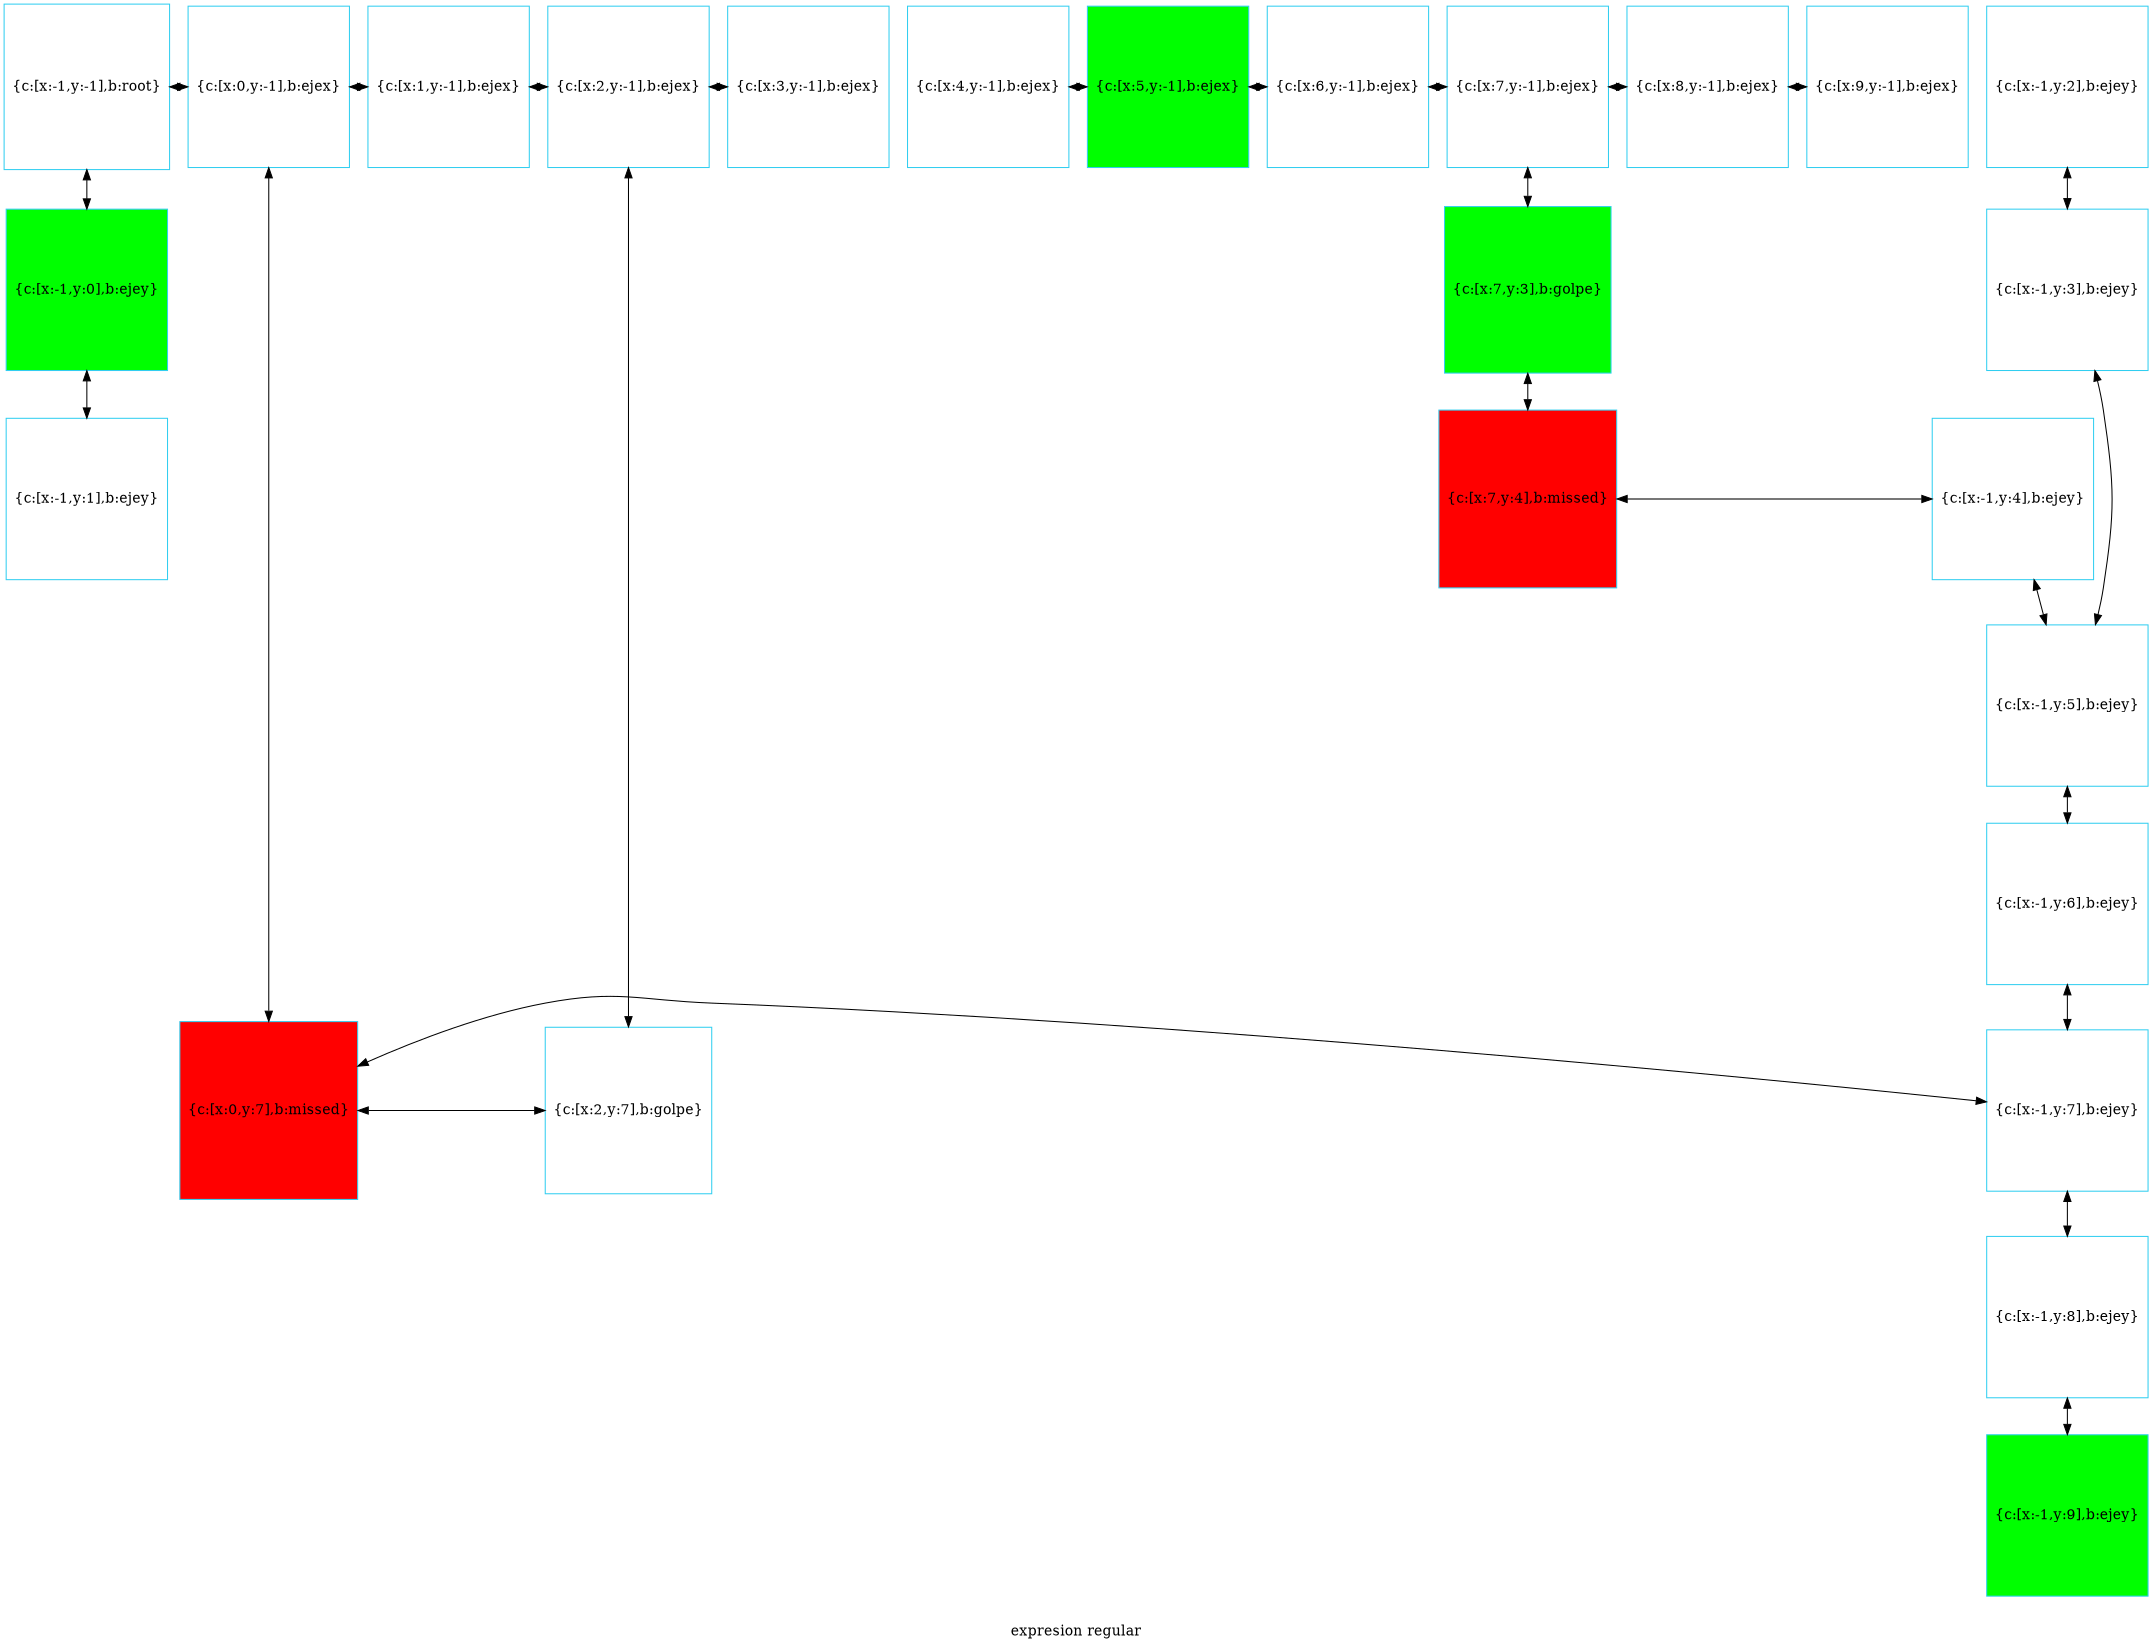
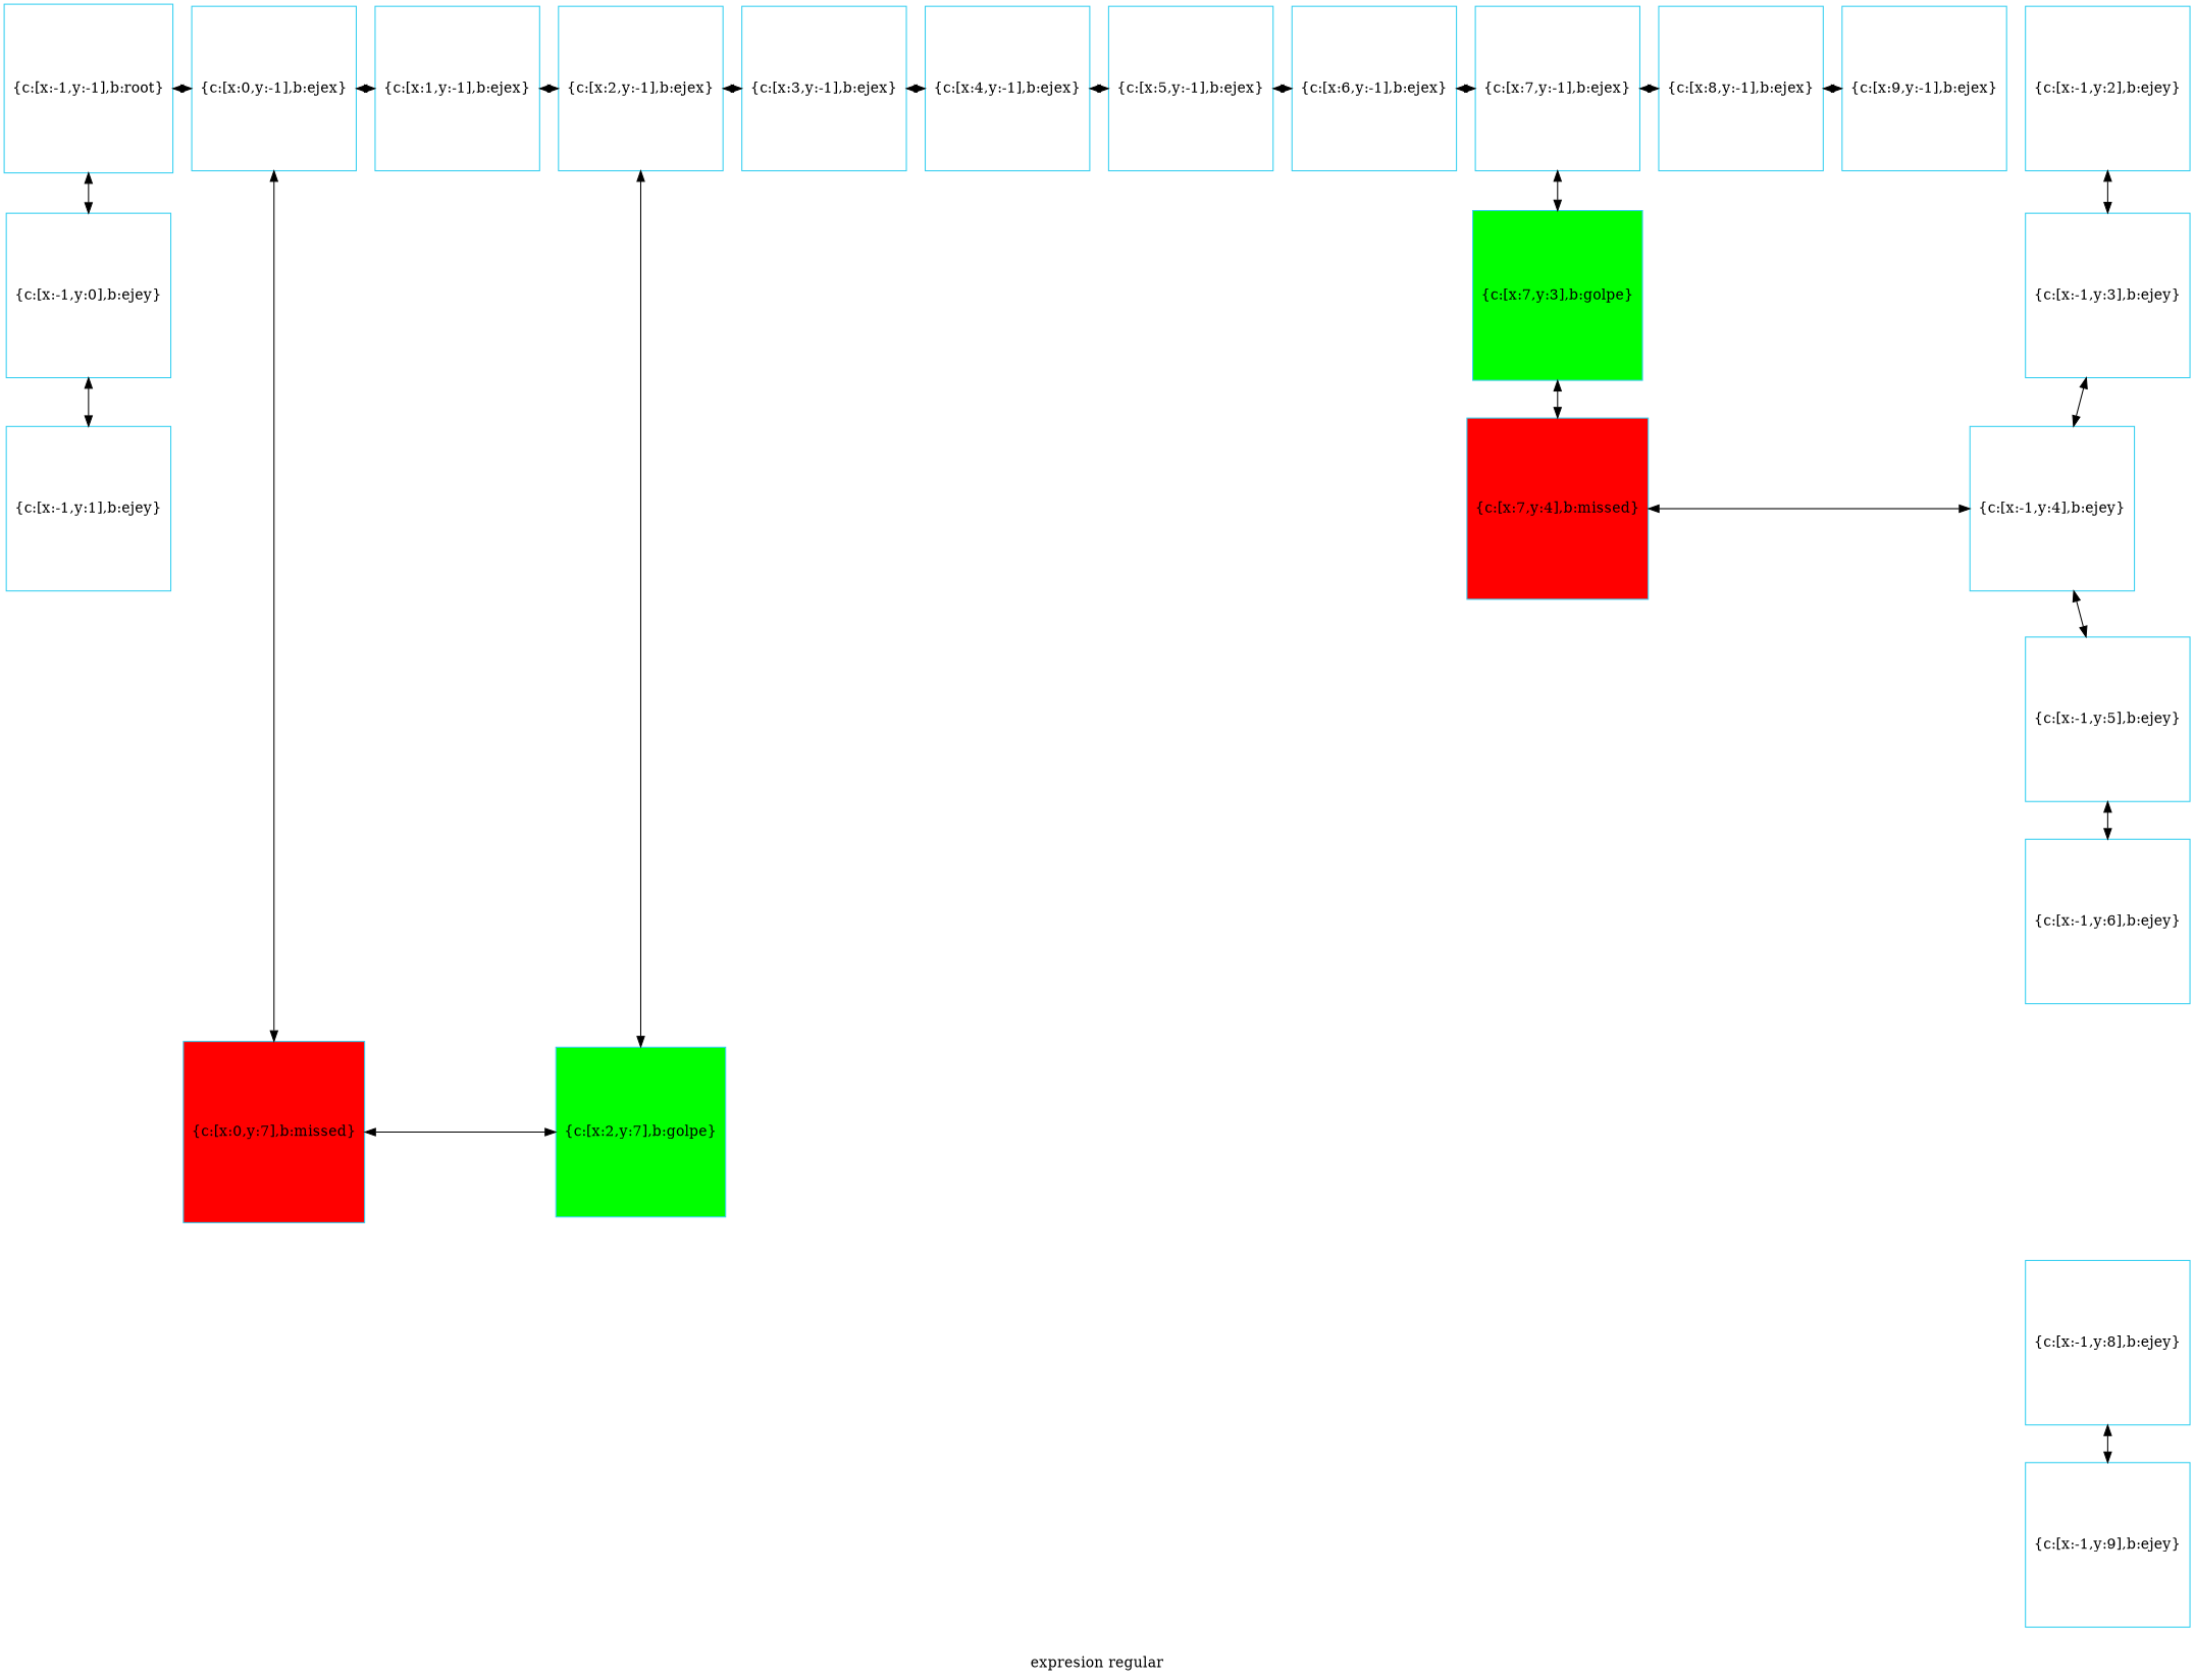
  digraph {
    label="expresion regular"
    node [color="#31CEF0" fillcolor=white shape=square style=filled]
    edge [dir=both]
    n1 [label="{c:[x:-1,y:-1],b:root}"]
    n2 [label="{c:[x:0,y:-1],b:ejex}"]
    n3 [label="{c:[x:1,y:-1],b:ejex}"]
    n4 [label="{c:[x:2,y:-1],b:ejex}"]
    n5 [label="{c:[x:3,y:-1],b:ejex}"]
    n6 [label="{c:[x:4,y:-1],b:ejex}"]
-   n7 [fillcolor=green label="{c:[x:5,y:-1],b:ejex}"]
+   n7 [label="{c:[x:5,y:-1],b:ejex}"]
    n8 [label="{c:[x:6,y:-1],b:ejex}"]
    n9 [label="{c:[x:7,y:-1],b:ejex}"]
    n10 [label="{c:[x:8,y:-1],b:ejex}"]
    n11 [label="{c:[x:9,y:-1],b:ejex}"]
-   n12 [fillcolor=green label="{c:[x:-1,y:0],b:ejey}"]
+   n12 [label="{c:[x:-1,y:0],b:ejey}"]
    n13 [label="{c:[x:-1,y:1],b:ejey}"]
    n14 [label="{c:[x:-1,y:2],b:ejey}"]
    n15 [label="{c:[x:-1,y:3],b:ejey}"]
    n16 [fillcolor=green label="{c:[x:7,y:3],b:golpe}"]
    n17 [label="{c:[x:-1,y:4],b:ejey}"]
    n18 [fillcolor=red label="{c:[x:7,y:4],b:missed}"]
    n19 [label="{c:[x:-1,y:5],b:ejey}"]
    n20 [label="{c:[x:-1,y:6],b:ejey}"]
-   n21 [label="{c:[x:-1,y:7],b:ejey}"]
    n22 [fillcolor=red label="{c:[x:0,y:7],b:missed}"]
-   n23 [label="{c:[x:2,y:7],b:golpe}"]
+   n23 [fillcolor=green label="{c:[x:2,y:7],b:golpe}"]
    n24 [label="{c:[x:-1,y:8],b:ejey}"]
-   n25 [fillcolor=green label="{c:[x:-1,y:9],b:ejey}"]
+   n25 [label="{c:[x:-1,y:9],b:ejey}"]
    subgraph sub_1 {
      rank=same
      n1
      n2
      n3
      n4
      n5
      n6
      n7
      n8
      n9
      n10
      n11
    }
    subgraph sub_2 {
      rank=same
      n12
    }
    subgraph sub_3 {
      rank=same
      n13
    }
    subgraph sub_4 {
      rank=same
      n14
    }
    subgraph sub_5 {
      rank=same
      n15
      n16
    }
    subgraph sub_6 {
      rank=same
      n17
      n18
    }
    subgraph sub_7 {
      rank=same
      n19
    }
    subgraph sub_8 {
      rank=same
      n20
    }
    subgraph sub_9 {
      rank=same
-     n21
      n22
      n23
    }
    subgraph sub_10 {
      rank=same
      n24
    }
    subgraph sub_11 {
      rank=same
      n25
    }
    n1 -> n2
    n1 -> n12
    n2 -> n3
    n2 -> n22
    n3 -> n4
    n4 -> n5
    n4 -> n23
+   n5 -> n6
    n6 -> n7
    n7 -> n8
    n8 -> n9
    n9 -> n10
    n9 -> n16
    n10 -> n11
    n12 -> n13
    n14 -> n15
-   n15 -> n19
+   n15 -> n17
    n16 -> n18
    n17 -> n18 [constraint=false]
    n17 -> n19
    n19 -> n20
-   n20 -> n21
-   n21 -> n22 [constraint=false]
-   n21 -> n24
    n22 -> n23 [constraint=false]
    n24 -> n25
  }
